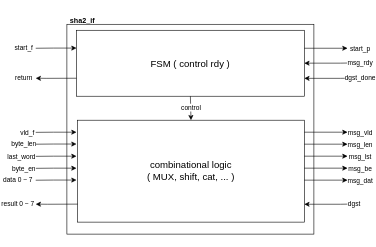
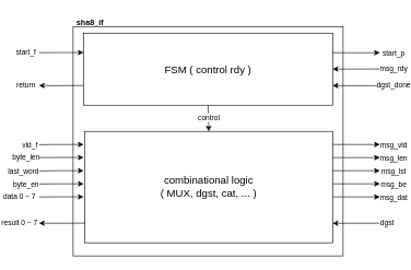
  <mxCell id="0" />
  <mxCell id="1" parent="0" />
  <mxCell id="2" value="" style="rounded=0;whiteSpace=wrap;html=1;" parent="1" vertex="1"><mxGeometry x="72" y="40" width="412" height="350" as="geometry" /></mxCell>
  <mxCell id="3" style="edgeStyle=orthogonalEdgeStyle;rounded=0;orthogonalLoop=1;jettySize=auto;html=1;exitX=0.5;exitY=1;exitDx=0;exitDy=0;align=left;" parent="1" edge="1"><mxGeometry relative="1" as="geometry"><mxPoint x="50" y="389.43" as="sourcePoint" /><mxPoint x="50" y="389.43" as="targetPoint" /></mxGeometry></mxCell>
- <mxCell id="4" value="sha2_if" style="text;html=1;align=center;verticalAlign=middle;whiteSpace=wrap;rounded=0;fontStyle=1" parent="1" vertex="1"><mxGeometry x="60" y="20" width="76" height="30" as="geometry" /></mxCell>
+ <mxCell id="4" value="sha8_if" style="text;html=1;align=center;verticalAlign=middle;whiteSpace=wrap;rounded=0;fontStyle=1" parent="1" vertex="1"><mxGeometry x="60" y="20" width="76" height="30" as="geometry" /></mxCell>
  <mxCell id="5" value="&lt;font style=&quot;font-size: 16px;&quot;&gt;FSM ( control rdy )&lt;/font&gt;" style="rounded=0;whiteSpace=wrap;html=1;" parent="1" vertex="1"><mxGeometry x="88" y="50" width="380" height="110" as="geometry" /></mxCell>
  <mxCell id="6" value="" style="endArrow=classic;html=1;rounded=0;entryX=0;entryY=0.5;entryDx=0;entryDy=0;" parent="1" edge="1"><mxGeometry width="50" height="50" relative="1" as="geometry"><mxPoint x="20" y="80" as="sourcePoint" /><mxPoint x="88" y="79.71" as="targetPoint" /><Array as="points"><mxPoint x="50" y="79.71" /></Array></mxGeometry></mxCell>
  <mxCell id="7" value="start_f" style="edgeLabel;html=1;align=center;verticalAlign=middle;resizable=0;points=[];" parent="6" vertex="1" connectable="0"><mxGeometry x="-0.091" y="1" relative="1" as="geometry"><mxPoint x="-51" y="1" as="offset" /></mxGeometry></mxCell>
  <mxCell id="8" value="" style="endArrow=classic;html=1;rounded=0;exitX=0.007;exitY=0.415;exitDx=0;exitDy=0;exitPerimeter=0;" parent="1" edge="1"><mxGeometry width="50" height="50" relative="1" as="geometry"><mxPoint x="88" y="130" as="sourcePoint" /><mxPoint x="20" y="130" as="targetPoint" /><Array as="points"><mxPoint x="37.34" y="130.2" /></Array></mxGeometry></mxCell>
  <mxCell id="9" value="return" style="edgeLabel;html=1;align=center;verticalAlign=middle;resizable=0;points=[];" parent="8" vertex="1" connectable="0"><mxGeometry x="0.078" y="-1" relative="1" as="geometry"><mxPoint x="-51" as="offset" /></mxGeometry></mxCell>
  <mxCell id="10" value="" style="endArrow=classic;html=1;rounded=0;" parent="1" edge="1"><mxGeometry width="50" height="50" relative="1" as="geometry"><mxPoint x="468" y="80" as="sourcePoint" /><mxPoint x="540" y="80" as="targetPoint" /><Array as="points"><mxPoint x="538" y="80" /></Array></mxGeometry></mxCell>
  <mxCell id="11" value="start_p" style="edgeLabel;html=1;align=center;verticalAlign=middle;resizable=0;points=[];" parent="10" vertex="1" connectable="0"><mxGeometry x="-0.091" y="1" relative="1" as="geometry"><mxPoint x="59" y="1" as="offset" /></mxGeometry></mxCell>
  <mxCell id="12" value="" style="endArrow=classic;html=1;rounded=0;" parent="1" edge="1"><mxGeometry width="50" height="50" relative="1" as="geometry"><mxPoint x="540" y="130" as="sourcePoint" /><mxPoint x="468" y="130.2" as="targetPoint" /><Array as="points"><mxPoint x="528" y="130.2" /></Array></mxGeometry></mxCell>
  <mxCell id="13" value="dgst_done" style="edgeLabel;html=1;align=center;verticalAlign=middle;resizable=0;points=[];" parent="12" vertex="1" connectable="0"><mxGeometry x="0.078" y="-1" relative="1" as="geometry"><mxPoint x="59" as="offset" /></mxGeometry></mxCell>
- <mxCell id="14" value="&lt;font style=&quot;font-size: 16px;&quot;&gt;combinational logic&lt;/font&gt;&lt;div&gt;&lt;font style=&quot;font-size: 16px;&quot;&gt;( MUX, shift, cat, ... )&lt;/font&gt;&lt;/div&gt;" style="rounded=0;whiteSpace=wrap;html=1;" parent="1" vertex="1"><mxGeometry x="90" y="200" width="378" height="170" as="geometry" /></mxCell>
+ <mxCell id="14" value="&lt;font style=&quot;font-size: 16px;&quot;&gt;combinational logic&lt;/font&gt;&lt;div&gt;&lt;font style=&quot;font-size: 16px;&quot;&gt;( MUX, dgst, cat, ... )&lt;/font&gt;&lt;/div&gt;" style="rounded=0;whiteSpace=wrap;html=1;" parent="1" vertex="1"><mxGeometry x="90" y="200" width="378" height="170" as="geometry" /></mxCell>
  <mxCell id="15" value="" style="endArrow=classic;html=1;rounded=0;entryX=0;entryY=0.5;entryDx=0;entryDy=0;" parent="1" edge="1"><mxGeometry width="50" height="50" relative="1" as="geometry"><mxPoint x="20" y="220.29" as="sourcePoint" /><mxPoint x="88" y="220" as="targetPoint" /><Array as="points"><mxPoint x="50" y="220" /></Array></mxGeometry></mxCell>
  <mxCell id="16" value="vld_f" style="edgeLabel;html=1;align=center;verticalAlign=middle;resizable=0;points=[];" parent="15" vertex="1" connectable="0"><mxGeometry x="-0.091" y="1" relative="1" as="geometry"><mxPoint x="-45" y="1" as="offset" /></mxGeometry></mxCell>
  <mxCell id="17" value="" style="endArrow=classic;html=1;rounded=0;entryX=0;entryY=0.5;entryDx=0;entryDy=0;" parent="1" edge="1"><mxGeometry width="50" height="50" relative="1" as="geometry"><mxPoint x="20" y="240.05" as="sourcePoint" /><mxPoint x="88" y="239.76" as="targetPoint" /><Array as="points"><mxPoint x="50" y="239.76" /></Array></mxGeometry></mxCell>
  <mxCell id="18" value="byte_len" style="edgeLabel;html=1;align=center;verticalAlign=middle;resizable=0;points=[];" parent="17" vertex="1" connectable="0"><mxGeometry x="-0.091" y="1" relative="1" as="geometry"><mxPoint x="-51" y="1" as="offset" /></mxGeometry></mxCell>
  <mxCell id="19" value="" style="endArrow=classic;html=1;rounded=0;entryX=0;entryY=0.5;entryDx=0;entryDy=0;" parent="1" edge="1"><mxGeometry width="50" height="50" relative="1" as="geometry"><mxPoint x="20" y="260.29" as="sourcePoint" /><mxPoint x="88" y="260" as="targetPoint" /><Array as="points"><mxPoint x="50" y="260" /></Array></mxGeometry></mxCell>
  <mxCell id="20" value="&amp;nbsp; &amp;nbsp; last_word" style="edgeLabel;html=1;align=center;verticalAlign=middle;resizable=0;points=[];" parent="19" vertex="1" connectable="0"><mxGeometry x="-0.091" y="1" relative="1" as="geometry"><mxPoint x="-61" y="1" as="offset" /></mxGeometry></mxCell>
  <mxCell id="21" value="" style="endArrow=classic;html=1;rounded=0;entryX=0;entryY=0.5;entryDx=0;entryDy=0;" parent="1" edge="1"><mxGeometry width="50" height="50" relative="1" as="geometry"><mxPoint x="20" y="280.29" as="sourcePoint" /><mxPoint x="88" y="280" as="targetPoint" /><Array as="points"><mxPoint x="50" y="280" /></Array></mxGeometry></mxCell>
  <mxCell id="22" value="byte_en" style="edgeLabel;html=1;align=center;verticalAlign=middle;resizable=0;points=[];" parent="21" vertex="1" connectable="0"><mxGeometry x="-0.091" y="1" relative="1" as="geometry"><mxPoint x="-51" y="1" as="offset" /></mxGeometry></mxCell>
  <mxCell id="23" value="" style="endArrow=classic;html=1;rounded=0;entryX=0;entryY=0.5;entryDx=0;entryDy=0;" parent="1" edge="1"><mxGeometry width="50" height="50" relative="1" as="geometry"><mxPoint x="20" y="300.12" as="sourcePoint" /><mxPoint x="88" y="299.83" as="targetPoint" /><Array as="points"><mxPoint x="50" y="299.83" /></Array></mxGeometry></mxCell>
  <mxCell id="24" value="data 0 ~ 7" style="edgeLabel;html=1;align=center;verticalAlign=middle;resizable=0;points=[];" parent="23" vertex="1" connectable="0"><mxGeometry x="-0.091" y="1" relative="1" as="geometry"><mxPoint x="-61" y="1" as="offset" /></mxGeometry></mxCell>
  <mxCell id="25" value="" style="endArrow=classic;html=1;rounded=0;exitX=0.007;exitY=0.415;exitDx=0;exitDy=0;exitPerimeter=0;" parent="1" edge="1"><mxGeometry width="50" height="50" relative="1" as="geometry"><mxPoint x="90" y="340" as="sourcePoint" /><mxPoint x="20" y="340" as="targetPoint" /><Array as="points"><mxPoint x="39.34" y="340.2" /></Array></mxGeometry></mxCell>
  <mxCell id="26" value="result 0 ~ 7" style="edgeLabel;html=1;align=center;verticalAlign=middle;resizable=0;points=[];" parent="25" vertex="1" connectable="0"><mxGeometry x="0.078" y="-1" relative="1" as="geometry"><mxPoint x="-62" as="offset" /></mxGeometry></mxCell>
  <mxCell id="27" value="" style="endArrow=classic;html=1;rounded=0;" parent="1" edge="1"><mxGeometry width="50" height="50" relative="1" as="geometry"><mxPoint x="468" y="220" as="sourcePoint" /><mxPoint x="540" y="220" as="targetPoint" /><Array as="points"><mxPoint x="538" y="220" /></Array></mxGeometry></mxCell>
  <mxCell id="28" value="msg_vld" style="edgeLabel;html=1;align=center;verticalAlign=middle;resizable=0;points=[];" parent="27" vertex="1" connectable="0"><mxGeometry x="-0.091" y="1" relative="1" as="geometry"><mxPoint x="59" y="1" as="offset" /></mxGeometry></mxCell>
  <mxCell id="29" value="" style="endArrow=classic;html=1;rounded=0;" parent="1" edge="1"><mxGeometry width="50" height="50" relative="1" as="geometry"><mxPoint x="468" y="240" as="sourcePoint" /><mxPoint x="540" y="240" as="targetPoint" /><Array as="points"><mxPoint x="538" y="240" /></Array></mxGeometry></mxCell>
  <mxCell id="30" value="msg_len" style="edgeLabel;html=1;align=center;verticalAlign=middle;resizable=0;points=[];" parent="29" vertex="1" connectable="0"><mxGeometry x="-0.091" y="1" relative="1" as="geometry"><mxPoint x="59" y="1" as="offset" /></mxGeometry></mxCell>
  <mxCell id="31" value="" style="endArrow=classic;html=1;rounded=0;" parent="1" edge="1"><mxGeometry width="50" height="50" relative="1" as="geometry"><mxPoint x="468" y="260" as="sourcePoint" /><mxPoint x="540" y="260" as="targetPoint" /><Array as="points"><mxPoint x="538" y="260" /></Array></mxGeometry></mxCell>
  <mxCell id="32" value="msg_lst" style="edgeLabel;html=1;align=center;verticalAlign=middle;resizable=0;points=[];" parent="31" vertex="1" connectable="0"><mxGeometry x="-0.091" y="1" relative="1" as="geometry"><mxPoint x="59" y="1" as="offset" /></mxGeometry></mxCell>
  <mxCell id="33" value="" style="endArrow=classic;html=1;rounded=0;" parent="1" edge="1"><mxGeometry width="50" height="50" relative="1" as="geometry"><mxPoint x="468" y="280" as="sourcePoint" /><mxPoint x="540" y="280" as="targetPoint" /><Array as="points"><mxPoint x="538" y="280" /></Array></mxGeometry></mxCell>
  <mxCell id="34" value="msg_be" style="edgeLabel;html=1;align=center;verticalAlign=middle;resizable=0;points=[];" parent="33" vertex="1" connectable="0"><mxGeometry x="-0.091" y="1" relative="1" as="geometry"><mxPoint x="59" y="1" as="offset" /></mxGeometry></mxCell>
  <mxCell id="35" value="" style="endArrow=classic;html=1;rounded=0;" parent="1" edge="1"><mxGeometry width="50" height="50" relative="1" as="geometry"><mxPoint x="468" y="300" as="sourcePoint" /><mxPoint x="540" y="300" as="targetPoint" /><Array as="points"><mxPoint x="538" y="300" /></Array></mxGeometry></mxCell>
  <mxCell id="36" value="msg_dat" style="edgeLabel;html=1;align=center;verticalAlign=middle;resizable=0;points=[];" parent="35" vertex="1" connectable="0"><mxGeometry x="-0.091" y="1" relative="1" as="geometry"><mxPoint x="59" y="1" as="offset" /></mxGeometry></mxCell>
  <mxCell id="37" value="" style="endArrow=classic;html=1;rounded=0;" parent="1" edge="1"><mxGeometry width="50" height="50" relative="1" as="geometry"><mxPoint x="540" y="340" as="sourcePoint" /><mxPoint x="468" y="340.2" as="targetPoint" /><Array as="points"><mxPoint x="528" y="340.2" /></Array></mxGeometry></mxCell>
  <mxCell id="38" value="dgst" style="edgeLabel;html=1;align=center;verticalAlign=middle;resizable=0;points=[];" parent="37" vertex="1" connectable="0"><mxGeometry x="0.078" y="-1" relative="1" as="geometry"><mxPoint x="49" as="offset" /></mxGeometry></mxCell>
  <mxCell id="39" value="" style="endArrow=classic;html=1;rounded=0;" parent="1" edge="1"><mxGeometry width="50" height="50" relative="1" as="geometry"><mxPoint x="540" y="104.66" as="sourcePoint" /><mxPoint x="468" y="104.86" as="targetPoint" /><Array as="points"><mxPoint x="528" y="104.86" /></Array></mxGeometry></mxCell>
  <mxCell id="40" value="msg_rdy" style="edgeLabel;html=1;align=center;verticalAlign=middle;resizable=0;points=[];" parent="39" vertex="1" connectable="0"><mxGeometry x="0.078" y="-1" relative="1" as="geometry"><mxPoint x="59" y="1" as="offset" /></mxGeometry></mxCell>
  <mxCell id="41" value="" style="endArrow=classic;html=1;rounded=0;exitX=0.5;exitY=1;exitDx=0;exitDy=0;entryX=0.5;entryY=0;entryDx=0;entryDy=0;" parent="1" source="5" target="14" edge="1"><mxGeometry width="50" height="50" relative="1" as="geometry"><mxPoint x="300" y="230" as="sourcePoint" /><mxPoint x="350" y="180" as="targetPoint" /></mxGeometry></mxCell>
  <mxCell id="42" value="control" style="edgeLabel;html=1;align=center;verticalAlign=middle;resizable=0;points=[];" parent="41" vertex="1" connectable="0"><mxGeometry x="-0.032" relative="1" as="geometry"><mxPoint as="offset" /></mxGeometry></mxCell>
